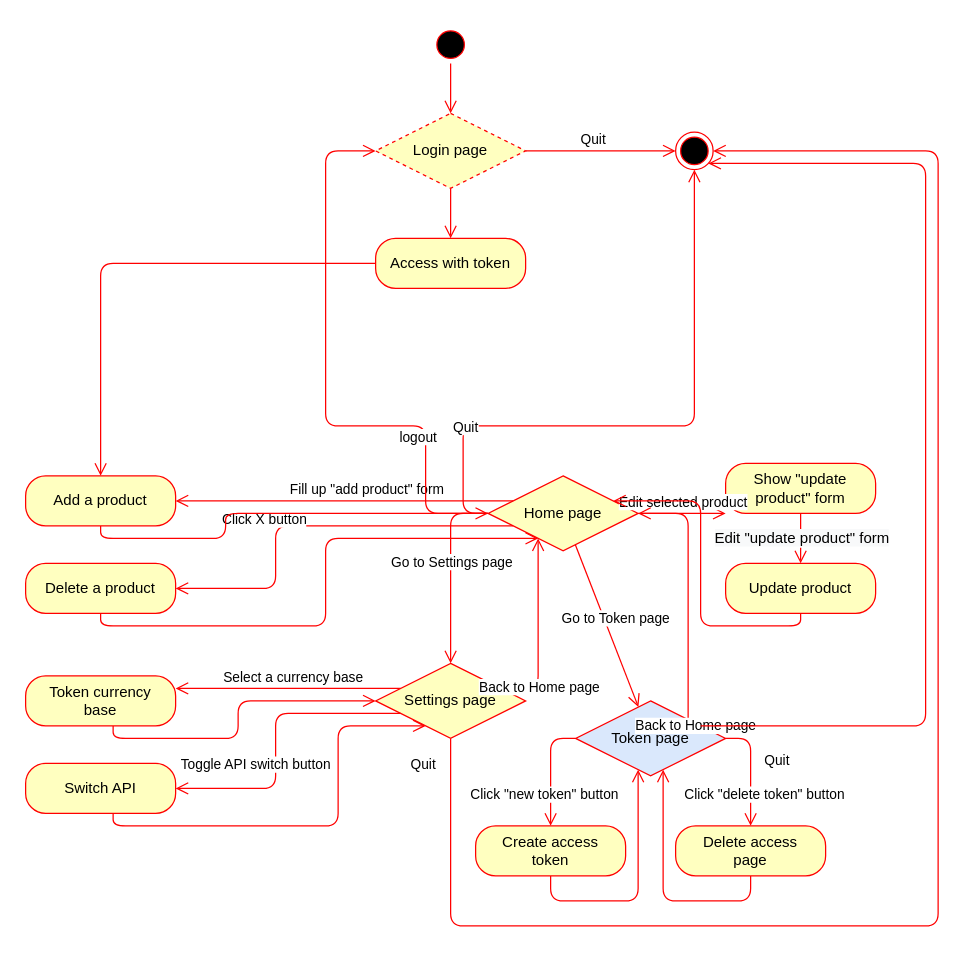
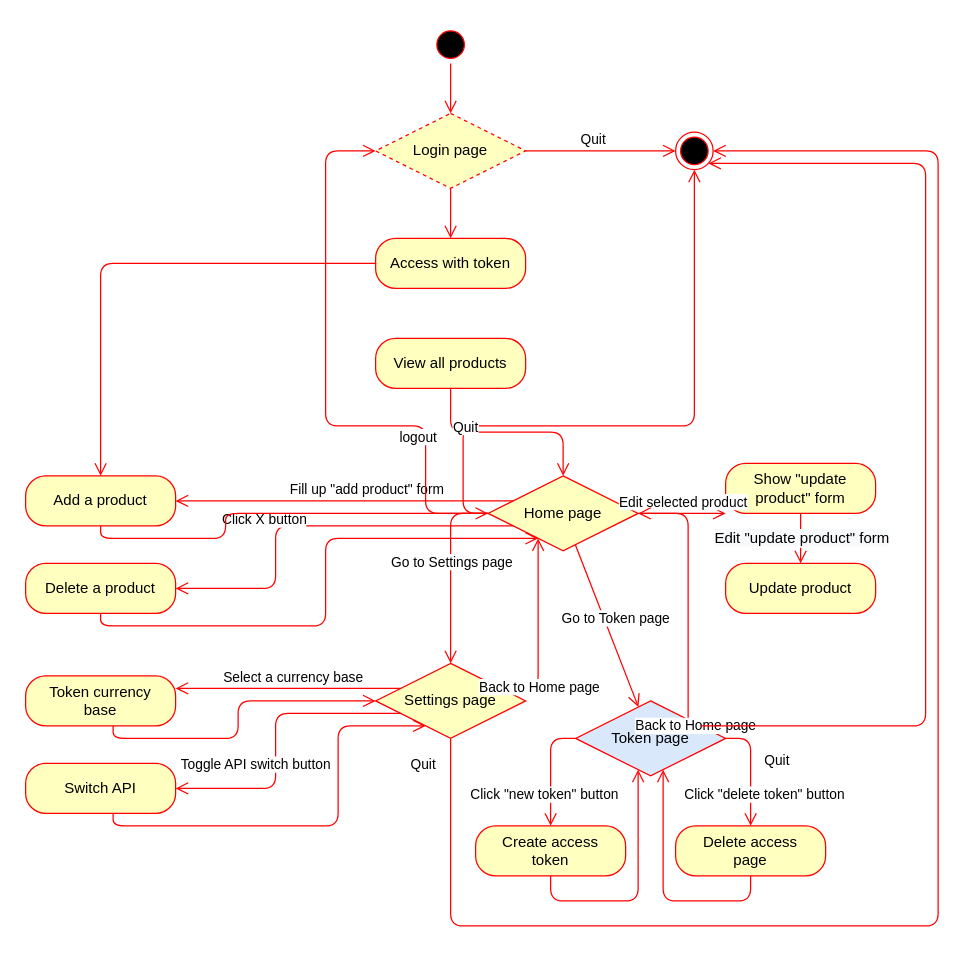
  <mxCell id="0" />
  <mxCell id="1" parent="0" />
  <mxCell id="2" value="" style="ellipse;html=1;shape=startState;fillColor=#000000;strokeColor=#ff0000;" parent="1" vertex="1"><mxGeometry x="345" width="30" height="30" as="geometry" y="20" /></mxCell>
  <mxCell id="3" value="" style="edgeStyle=orthogonalEdgeStyle;html=1;verticalAlign=bottom;endArrow=open;endSize=8;strokeColor=#ff0000;" parent="1" source="2" target="27" edge="1"><mxGeometry relative="1" as="geometry"><mxPoint x="355" y="150" as="targetPoint" /></mxGeometry></mxCell>
  <mxCell id="4" value="Access with token" style="rounded=1;whiteSpace=wrap;html=1;arcSize=40;fontColor=#000000;fillColor=#ffffc0;strokeColor=#ff0000;spacingTop=2;spacingBottom=2;spacingLeft=8;spacingRight=8;" parent="1" vertex="1"><mxGeometry x="300" y="190" width="120" height="40" as="geometry" /></mxCell>
  <mxCell id="5" value="" style="edgeStyle=orthogonalEdgeStyle;html=1;verticalAlign=bottom;endArrow=open;endSize=8;strokeColor=#ff0000;" parent="1" source="4" target="14" edge="1"><mxGeometry relative="1" as="geometry"><mxPoint x="355.1" y="260.033" as="targetPoint" /></mxGeometry></mxCell>
  <mxCell id="6" value="" style="ellipse;html=1;shape=endState;fillColor=#000000;strokeColor=#ff0000;" parent="1" vertex="1"><mxGeometry x="540" y="105" width="30" height="30" as="geometry" /></mxCell>
  <mxCell id="7" value="" style="edgeStyle=orthogonalEdgeStyle;html=1;verticalAlign=bottom;endArrow=open;endSize=8;strokeColor=#ff0000;exitX=1;exitY=0.5;exitDx=0;exitDy=0;" parent="1" source="27" target="6" edge="1"><mxGeometry relative="1" as="geometry"><mxPoint x="365" y="280" as="targetPoint" /><mxPoint x="365" y="190" as="sourcePoint" /></mxGeometry></mxCell>
  <mxCell id="8" value="Quit" style="edgeLabel;html=1;align=center;verticalAlign=middle;resizable=0;points=[];" parent="7" vertex="1" connectable="0"><mxGeometry x="-0.283" y="-2" relative="1" as="geometry"><mxPoint x="10" y="-12" as="offset" /></mxGeometry></mxCell>
+ <mxCell id="9" value="View all products" style="rounded=1;whiteSpace=wrap;html=1;arcSize=40;fontColor=#000000;fillColor=#ffffc0;strokeColor=#ff0000;spacingTop=2;spacingBottom=2;spacingLeft=8;spacingRight=8;" parent="1" vertex="1"><mxGeometry x="300" y="270" width="120" height="40" as="geometry" /></mxCell>
+ <mxCell id="10" value="" style="edgeStyle=orthogonalEdgeStyle;html=1;verticalAlign=bottom;endArrow=open;endSize=8;strokeColor=#ff0000;" parent="1" source="9" target="11" edge="1"><mxGeometry relative="1" as="geometry"><mxPoint x="150" y="360" as="targetPoint" /></mxGeometry></mxCell>
  <mxCell id="11" value="Home page" style="rhombus;whiteSpace=wrap;html=1;fillColor=#ffffc0;strokeColor=#ff0000;spacingTop=2;spacingBottom=2;spacingLeft=8;spacingRight=8;" parent="1" vertex="1"><mxGeometry x="390" y="380" width="120" height="60" as="geometry" /></mxCell>
  <mxCell id="12" value="" style="edgeStyle=orthogonalEdgeStyle;html=1;verticalAlign=bottom;endArrow=open;endSize=8;strokeColor=#ff0000;" parent="1" source="11" target="6" edge="1"><mxGeometry relative="1" as="geometry"><mxPoint x="550" y="170" as="targetPoint" /><mxPoint x="430" y="170" as="sourcePoint" /><Array as="points"><mxPoint x="370" y="340" /><mxPoint x="555" y="340" /></Array></mxGeometry></mxCell>
  <mxCell id="13" value="Quit" style="edgeLabel;html=1;align=center;verticalAlign=middle;resizable=0;points=[];" parent="12" vertex="1" connectable="0"><mxGeometry x="-0.283" y="-2" relative="1" as="geometry"><mxPoint x="-81" y="-2" as="offset" /></mxGeometry></mxCell>
  <mxCell id="14" value="Add a product" style="rounded=1;whiteSpace=wrap;html=1;arcSize=40;fontColor=#000000;fillColor=#ffffc0;strokeColor=#ff0000;spacingTop=2;spacingBottom=2;spacingLeft=8;spacingRight=8;" parent="1" vertex="1"><mxGeometry y="380" width="120" height="40" as="geometry" x="20" /></mxCell>
  <mxCell id="15" value="" style="edgeStyle=orthogonalEdgeStyle;html=1;verticalAlign=bottom;endArrow=open;endSize=8;strokeColor=#ff0000;startArrow=none;startFill=0;" parent="1" source="11" target="14" edge="1"><mxGeometry relative="1" as="geometry"><mxPoint x="550" y="170" as="targetPoint" /><mxPoint x="430" y="170" as="sourcePoint" /><Array as="points"><mxPoint x="270" y="400" /><mxPoint x="270" y="400" /></Array></mxGeometry></mxCell>
  <mxCell id="16" value="Fill up &quot;add product&quot; form" style="edgeLabel;html=1;align=center;verticalAlign=middle;resizable=0;points=[];" parent="15" vertex="1" connectable="0"><mxGeometry x="-0.294" y="2" relative="1" as="geometry"><mxPoint x="-23" y="-12" as="offset" /></mxGeometry></mxCell>
  <mxCell id="17" value="Show &quot;update product&quot; form" style="rounded=1;whiteSpace=wrap;html=1;arcSize=40;fontColor=#000000;fillColor=#ffffc0;strokeColor=#ff0000;spacingTop=2;spacingBottom=2;spacingLeft=8;spacingRight=8;" parent="1" vertex="1"><mxGeometry x="580" y="370" width="120" height="40" as="geometry" /></mxCell>
  <mxCell id="18" value="" style="edgeStyle=orthogonalEdgeStyle;html=1;verticalAlign=bottom;endArrow=open;endSize=8;strokeColor=#ff0000;" parent="1" source="11" target="17" edge="1"><mxGeometry relative="1" as="geometry"><mxPoint x="550" y="170" as="targetPoint" /><mxPoint x="430" y="170" as="sourcePoint" /><Array as="points"><mxPoint x="470" y="390" /><mxPoint x="470" y="390" /></Array></mxGeometry></mxCell>
  <mxCell id="19" value="Edit selected product" style="edgeLabel;html=1;align=center;verticalAlign=middle;resizable=0;points=[];" parent="18" vertex="1" connectable="0"><mxGeometry x="-0.283" y="-2" relative="1" as="geometry"><mxPoint x="10" y="-12" as="offset" /></mxGeometry></mxCell>
  <mxCell id="20" value="Update product" style="rounded=1;whiteSpace=wrap;html=1;arcSize=40;fontColor=#000000;fillColor=#ffffc0;strokeColor=#ff0000;spacingTop=2;spacingBottom=2;spacingLeft=8;spacingRight=8;" parent="1" vertex="1"><mxGeometry x="580" y="450" width="120" height="40" as="geometry" /></mxCell>
  <mxCell id="21" value="" style="edgeStyle=orthogonalEdgeStyle;html=1;verticalAlign=bottom;endArrow=open;endSize=8;strokeColor=#ff0000;" parent="1" source="17" target="20" edge="1"><mxGeometry relative="1" as="geometry"><mxPoint x="550" y="420" as="targetPoint" /><mxPoint x="430" y="420" as="sourcePoint" /></mxGeometry></mxCell>
  <mxCell id="22" value="&lt;span style=&quot;font-size: 12px ; background-color: rgb(248 , 249 , 250)&quot;&gt;Edit &quot;update product&quot; form&lt;/span&gt;" style="edgeLabel;html=1;align=center;verticalAlign=middle;resizable=0;points=[];" parent="21" vertex="1" connectable="0"><mxGeometry x="-0.283" y="-2" relative="1" as="geometry"><mxPoint x="2" y="5" as="offset" /></mxGeometry></mxCell>
  <mxCell id="23" value="Delete a product" style="rounded=1;whiteSpace=wrap;html=1;arcSize=40;fontColor=#000000;fillColor=#ffffc0;strokeColor=#ff0000;spacingTop=2;spacingBottom=2;spacingLeft=8;spacingRight=8;" parent="1" vertex="1"><mxGeometry y="450" width="120" height="40" as="geometry" x="20" /></mxCell>
  <mxCell id="24" value="" style="edgeStyle=orthogonalEdgeStyle;html=1;verticalAlign=bottom;endArrow=open;endSize=8;strokeColor=#ff0000;startArrow=none;startFill=0;" parent="1" source="11" target="23" edge="1"><mxGeometry relative="1" as="geometry"><mxPoint x="150" y="420" as="targetPoint" /><mxPoint x="310" y="420" as="sourcePoint" /><Array as="points"><mxPoint x="220" y="420" /><mxPoint x="220" y="470" /></Array></mxGeometry></mxCell>
  <mxCell id="25" value="Click X button" style="edgeLabel;html=1;align=center;verticalAlign=middle;resizable=0;points=[];" parent="24" vertex="1" connectable="0"><mxGeometry x="0.199" y="2" relative="1" as="geometry"><mxPoint x="-12" y="-8" as="offset" /></mxGeometry></mxCell>
- <mxCell id="26" value="" style="edgeStyle=orthogonalEdgeStyle;html=1;verticalAlign=bottom;endArrow=open;endSize=8;strokeColor=#ff0000;" parent="1" source="20" target="11" edge="1"><mxGeometry relative="1" as="geometry"><mxPoint x="370" y="270" as="targetPoint" /><mxPoint x="370" y="190" as="sourcePoint" /><Array as="points"><mxPoint x="640" y="500" /><mxPoint x="560" y="500" /><mxPoint x="560" y="400" /></Array></mxGeometry></mxCell>
  <mxCell id="27" value="Login page" style="rhombus;whiteSpace=wrap;html=1;fillColor=#ffffc0;strokeColor=#ff0000;spacingTop=2;spacingBottom=2;spacingLeft=8;spacingRight=8;dashed=1;" parent="1" vertex="1"><mxGeometry x="300" y="90" width="120" height="60" as="geometry" /></mxCell>
  <mxCell id="28" value="" style="edgeStyle=orthogonalEdgeStyle;html=1;verticalAlign=bottom;endArrow=open;endSize=8;strokeColor=#ff0000;" parent="1" source="27" target="4" edge="1"><mxGeometry relative="1" as="geometry"><mxPoint x="370" y="30" as="targetPoint" /><mxPoint x="370" y="-60" as="sourcePoint" /></mxGeometry></mxCell>
  <mxCell id="29" value="" style="edgeStyle=orthogonalEdgeStyle;html=1;verticalAlign=bottom;endArrow=open;endSize=8;strokeColor=#ff0000;" parent="1" source="14" target="11" edge="1"><mxGeometry relative="1" as="geometry"><mxPoint x="370" y="390" as="targetPoint" /><mxPoint x="370" y="310" as="sourcePoint" /><Array as="points"><mxPoint x="80" y="430" /><mxPoint x="180" y="430" /><mxPoint x="180" y="410" /></Array></mxGeometry></mxCell>
  <mxCell id="30" value="" style="edgeStyle=orthogonalEdgeStyle;html=1;verticalAlign=bottom;endArrow=open;endSize=8;strokeColor=#ff0000;" parent="1" source="23" target="11" edge="1"><mxGeometry relative="1" as="geometry"><mxPoint x="330" y="430" as="targetPoint" /><mxPoint x="90" y="440" as="sourcePoint" /><Array as="points"><mxPoint x="80" y="500" /><mxPoint x="260" y="500" /><mxPoint x="260" y="430" /></Array></mxGeometry></mxCell>
  <mxCell id="31" value="" style="edgeStyle=orthogonalEdgeStyle;html=1;verticalAlign=bottom;endArrow=open;endSize=8;strokeColor=#ff0000;" parent="1" source="11" target="33" edge="1"><mxGeometry relative="1" as="geometry"><mxPoint x="370" y="540" as="targetPoint" /><mxPoint x="370" y="310" as="sourcePoint" /><Array as="points"><mxPoint x="360" y="490" /><mxPoint x="360" y="490" /></Array></mxGeometry></mxCell>
  <mxCell id="32" value="Go to Settings page" style="edgeLabel;html=1;align=center;verticalAlign=middle;resizable=0;points=[];" parent="31" vertex="1" connectable="0"><mxGeometry x="0.261" relative="1" as="geometry"><mxPoint y="-27" as="offset" /></mxGeometry></mxCell>
  <mxCell id="33" value="Settings page" style="rhombus;whiteSpace=wrap;html=1;fillColor=#ffffc0;strokeColor=#ff0000;spacingTop=2;spacingBottom=2;spacingLeft=8;spacingRight=8;" parent="1" vertex="1"><mxGeometry x="300" y="530" width="120" height="60" as="geometry" /></mxCell>
  <mxCell id="34" value="" style="edgeStyle=orthogonalEdgeStyle;html=1;verticalAlign=bottom;endArrow=open;endSize=8;strokeColor=#ff0000;" parent="1" source="33" target="11" edge="1"><mxGeometry relative="1" as="geometry"><mxPoint x="370" y="390" as="targetPoint" /><mxPoint x="370" y="310" as="sourcePoint" /><Array as="points"><mxPoint x="430" y="550" /><mxPoint x="430" y="430" /></Array></mxGeometry></mxCell>
  <mxCell id="35" value="Back to Home page" style="edgeLabel;html=1;align=center;verticalAlign=middle;resizable=0;points=[];" parent="34" vertex="1" connectable="0"><mxGeometry x="0.082" y="1" relative="1" as="geometry"><mxPoint x="1" y="49" as="offset" /></mxGeometry></mxCell>
  <mxCell id="36" value="Token currency base" style="rounded=1;whiteSpace=wrap;html=1;arcSize=40;fontColor=#000000;fillColor=#ffffc0;strokeColor=#ff0000;spacingTop=2;spacingBottom=2;spacingLeft=8;spacingRight=8;" parent="1" vertex="1"><mxGeometry y="540" width="120" height="40" as="geometry" x="20" /></mxCell>
  <mxCell id="37" value="" style="edgeStyle=orthogonalEdgeStyle;html=1;verticalAlign=bottom;endArrow=open;endSize=8;strokeColor=#ff0000;startArrow=none;startFill=0;" parent="1" source="33" target="36" edge="1"><mxGeometry relative="1" as="geometry"><mxPoint x="150" y="400" as="targetPoint" /><mxPoint x="330" y="400" as="sourcePoint" /><Array as="points"><mxPoint x="230" y="550" /><mxPoint x="230" y="550" /></Array></mxGeometry></mxCell>
  <mxCell id="38" value="Select a currency base" style="edgeLabel;html=1;align=center;verticalAlign=middle;resizable=0;points=[];" parent="37" vertex="1" connectable="0"><mxGeometry x="-0.294" y="2" relative="1" as="geometry"><mxPoint x="-23" y="-12" as="offset" /></mxGeometry></mxCell>
  <mxCell id="39" value="" style="edgeStyle=orthogonalEdgeStyle;html=1;verticalAlign=bottom;endArrow=open;endSize=8;strokeColor=#ff0000;" parent="1" source="36" target="33" edge="1"><mxGeometry relative="1" as="geometry"><mxPoint x="310" y="410" as="targetPoint" /><mxPoint x="90" y="420" as="sourcePoint" /><Array as="points"><mxPoint x="90" y="590" /><mxPoint x="190" y="590" /><mxPoint x="190" y="560" /></Array></mxGeometry></mxCell>
  <mxCell id="40" value="Switch API" style="rounded=1;whiteSpace=wrap;html=1;arcSize=40;fontColor=#000000;fillColor=#ffffc0;strokeColor=#ff0000;spacingTop=2;spacingBottom=2;spacingLeft=8;spacingRight=8;" parent="1" vertex="1"><mxGeometry y="610" width="120" height="40" as="geometry" x="20" /></mxCell>
  <mxCell id="41" value="" style="edgeStyle=orthogonalEdgeStyle;html=1;verticalAlign=bottom;endArrow=open;endSize=8;strokeColor=#ff0000;startArrow=none;startFill=0;" parent="1" source="33" target="40" edge="1"><mxGeometry relative="1" as="geometry"><mxPoint x="150" y="570" as="targetPoint" /><mxPoint x="310" y="570" as="sourcePoint" /><Array as="points"><mxPoint x="220" y="570" /><mxPoint x="220" y="630" /></Array></mxGeometry></mxCell>
  <mxCell id="42" value="Toggle API switch button" style="edgeLabel;html=1;align=center;verticalAlign=middle;resizable=0;points=[];" parent="41" vertex="1" connectable="0"><mxGeometry x="-0.294" y="2" relative="1" as="geometry"><mxPoint x="-32" y="38" as="offset" /></mxGeometry></mxCell>
  <mxCell id="43" value="" style="edgeStyle=orthogonalEdgeStyle;html=1;verticalAlign=bottom;endArrow=open;endSize=8;strokeColor=#ff0000;" parent="1" source="40" target="33" edge="1"><mxGeometry relative="1" as="geometry"><mxPoint x="350" y="430" as="targetPoint" /><mxPoint x="90" y="490" as="sourcePoint" /><Array as="points"><mxPoint x="90" y="660" /><mxPoint x="270" y="660" /><mxPoint x="270" y="580" /></Array></mxGeometry></mxCell>
  <mxCell id="44" value="Token page" style="rhombus;whiteSpace=wrap;html=1;fillColor=#dae8fc;strokeColor=#ff0000;spacingTop=2;spacingBottom=2;spacingLeft=8;spacingRight=8;" parent="1" vertex="1"><mxGeometry x="460" y="560" width="120" height="60" as="geometry" /></mxCell>
  <mxCell id="45" value="" style="edgeStyle=orthogonalEdgeStyle;html=1;verticalAlign=bottom;endArrow=open;endSize=8;strokeColor=#ff0000;" parent="1" source="11" target="44" edge="1"><mxGeometry relative="1" as="geometry"><mxPoint x="370" y="550" as="targetPoint" /><mxPoint x="370" y="450" as="sourcePoint" /><Array as="points"><mxPoint x="490" y="420" /></Array></mxGeometry></mxCell>
  <mxCell id="46" value="Go to Token page" style="edgeLabel;html=1;align=center;verticalAlign=middle;resizable=0;points=[];" parent="45" vertex="1" connectable="0"><mxGeometry x="0.261" relative="1" as="geometry"><mxPoint y="-24" as="offset" /></mxGeometry></mxCell>
  <mxCell id="47" value="" style="edgeStyle=orthogonalEdgeStyle;html=1;verticalAlign=bottom;endArrow=open;endSize=8;strokeColor=#ff0000;" parent="1" source="44" target="11" edge="1"><mxGeometry relative="1" as="geometry"><mxPoint x="390" y="440" as="targetPoint" /><mxPoint x="390" y="560" as="sourcePoint" /><Array as="points"><mxPoint x="550" y="410" /></Array></mxGeometry></mxCell>
  <mxCell id="48" value="Back to Home page" style="edgeLabel;html=1;align=center;verticalAlign=middle;resizable=0;points=[];" parent="47" vertex="1" connectable="0"><mxGeometry x="0.082" y="1" relative="1" as="geometry"><mxPoint x="6" y="115" as="offset" /></mxGeometry></mxCell>
  <mxCell id="49" value="Create access token" style="rounded=1;whiteSpace=wrap;html=1;arcSize=40;fontColor=#000000;fillColor=#ffffc0;strokeColor=#ff0000;spacingTop=2;spacingBottom=2;spacingLeft=8;spacingRight=8;" parent="1" vertex="1"><mxGeometry x="380" y="660" width="120" height="40" as="geometry" /></mxCell>
  <mxCell id="50" value="Delete access page" style="rounded=1;whiteSpace=wrap;html=1;arcSize=40;fontColor=#000000;fillColor=#ffffc0;strokeColor=#ff0000;spacingTop=2;spacingBottom=2;spacingLeft=8;spacingRight=8;" parent="1" vertex="1"><mxGeometry x="540" y="660" width="120" height="40" as="geometry" /></mxCell>
  <mxCell id="51" value="" style="edgeStyle=orthogonalEdgeStyle;html=1;verticalAlign=bottom;endArrow=open;endSize=8;strokeColor=#ff0000;" parent="1" source="44" target="49" edge="1"><mxGeometry relative="1" as="geometry"><mxPoint x="370" y="390" as="targetPoint" /><mxPoint x="370" y="310" as="sourcePoint" /><Array as="points"><mxPoint x="440" y="590" /></Array></mxGeometry></mxCell>
  <mxCell id="52" value="Click &quot;new token&quot; button" style="edgeLabel;html=1;align=center;verticalAlign=middle;resizable=0;points=[];" parent="51" vertex="1" connectable="0"><mxGeometry x="0.348" relative="1" as="geometry"><mxPoint x="-6" y="3" as="offset" /></mxGeometry></mxCell>
  <mxCell id="53" value="" style="edgeStyle=orthogonalEdgeStyle;html=1;verticalAlign=bottom;endArrow=open;endSize=8;strokeColor=#ff0000;" parent="1" source="44" target="50" edge="1"><mxGeometry relative="1" as="geometry"><mxPoint x="450" y="630" as="targetPoint" /><mxPoint x="510" y="590" as="sourcePoint" /><Array as="points"><mxPoint x="600" y="590" /></Array></mxGeometry></mxCell>
  <mxCell id="54" value="Click &quot;delete token&quot; button" style="edgeLabel;html=1;align=center;verticalAlign=middle;resizable=0;points=[];" parent="53" vertex="1" connectable="0"><mxGeometry x="0.348" relative="1" as="geometry"><mxPoint x="10" y="3" as="offset" /></mxGeometry></mxCell>
  <mxCell id="55" value="" style="edgeStyle=orthogonalEdgeStyle;html=1;verticalAlign=bottom;endArrow=open;endSize=8;strokeColor=#ff0000;" parent="1" source="49" target="44" edge="1"><mxGeometry relative="1" as="geometry"><mxPoint x="370" y="390" as="targetPoint" /><mxPoint x="370" y="310" as="sourcePoint" /><Array as="points"><mxPoint x="440" y="720" /><mxPoint x="510" y="720" /></Array></mxGeometry></mxCell>
  <mxCell id="56" value="" style="edgeStyle=orthogonalEdgeStyle;html=1;verticalAlign=bottom;endArrow=open;endSize=8;strokeColor=#ff0000;" parent="1" source="50" target="44" edge="1"><mxGeometry relative="1" as="geometry"><mxPoint x="520" y="595" as="targetPoint" /><mxPoint x="450" y="670" as="sourcePoint" /><Array as="points"><mxPoint x="600" y="720" /><mxPoint x="530" y="720" /></Array></mxGeometry></mxCell>
  <mxCell id="57" value="" style="edgeStyle=orthogonalEdgeStyle;html=1;verticalAlign=bottom;endArrow=open;endSize=8;strokeColor=#ff0000;" parent="1" source="44" target="6" edge="1"><mxGeometry relative="1" as="geometry"><mxPoint x="565" y="75" as="targetPoint" /><mxPoint x="380" y="395" as="sourcePoint" /><Array as="points"><mxPoint x="740" y="580" /><mxPoint x="740" y="130" /></Array></mxGeometry></mxCell>
  <mxCell id="58" value="Quit" style="edgeLabel;html=1;align=center;verticalAlign=middle;resizable=0;points=[];" parent="57" vertex="1" connectable="0"><mxGeometry x="-0.283" y="-2" relative="1" as="geometry"><mxPoint x="-122" y="135" as="offset" /></mxGeometry></mxCell>
  <mxCell id="59" value="" style="edgeStyle=orthogonalEdgeStyle;html=1;verticalAlign=bottom;endArrow=open;endSize=8;strokeColor=#ff0000;" parent="1" source="33" target="6" edge="1"><mxGeometry relative="1" as="geometry"><mxPoint x="580" y="60" as="targetPoint" /><mxPoint x="570" y="590" as="sourcePoint" /><Array as="points"><mxPoint x="360" y="740" /><mxPoint x="750" y="740" /><mxPoint x="750" y="120" /></Array></mxGeometry></mxCell>
  <mxCell id="60" value="Quit" style="edgeLabel;html=1;align=center;verticalAlign=middle;resizable=0;points=[];" parent="59" vertex="1" connectable="0"><mxGeometry x="-0.283" y="-2" relative="1" as="geometry"><mxPoint x="-353" y="-132" as="offset" /></mxGeometry></mxCell>
  <mxCell id="61" value="" style="edgeStyle=orthogonalEdgeStyle;html=1;verticalAlign=bottom;endArrow=open;endSize=8;strokeColor=#ff0000;entryX=0;entryY=0.5;entryDx=0;entryDy=0;" edge="1" parent="1" source="11" target="27"><mxGeometry relative="1" as="geometry"><mxPoint x="565" y="145" as="targetPoint" /><mxPoint x="380" y="395" as="sourcePoint" /><Array as="points"><mxPoint x="340" y="340" /><mxPoint x="260" y="340" /><mxPoint x="260" y="120" /></Array></mxGeometry></mxCell>
  <mxCell id="62" value="logout" style="edgeLabel;html=1;align=center;verticalAlign=middle;resizable=0;points=[];" vertex="1" connectable="0" parent="61"><mxGeometry x="-0.283" y="-2" relative="1" as="geometry"><mxPoint x="38" y="10" as="offset" /></mxGeometry></mxCell>
